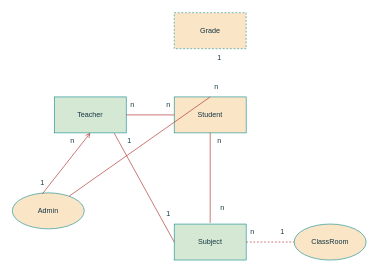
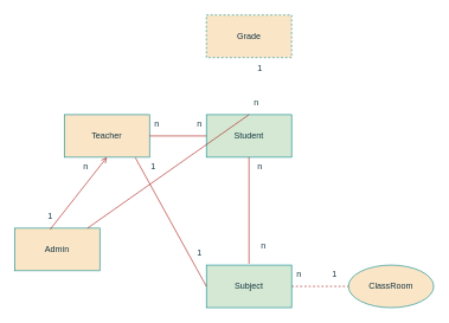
  <mxCell id="0" />
  <mxCell id="1" parent="0" />
- <mxCell id="2" value="Admin" style="ellipse;whiteSpace=wrap;html=1;labelBackgroundColor=none;fillColor=#FAE5C7;strokeColor=#0F8B8D;fontColor=#143642;" parent="1" vertex="1"><mxGeometry x="20" y="321" width="120" height="60" as="geometry" /></mxCell>
- <mxCell id="3" value="Teacher" style="rounded=0;whiteSpace=wrap;html=1;labelBackgroundColor=none;fillColor=#d5e8d4;strokeColor=#0F8B8D;fontColor=#143642;" parent="1" vertex="1"><mxGeometry x="90" y="161" width="120" height="60" as="geometry" /></mxCell>
+ <mxCell id="2" value="Admin" style="rounded=0;whiteSpace=wrap;html=1;labelBackgroundColor=none;fillColor=#FAE5C7;strokeColor=#0F8B8D;fontColor=#143642;" parent="1" vertex="1"><mxGeometry x="20" y="321" width="120" height="60" as="geometry" /></mxCell>
+ <mxCell id="3" value="Teacher" style="rounded=0;whiteSpace=wrap;html=1;labelBackgroundColor=none;fillColor=#FAE5C7;strokeColor=#0F8B8D;fontColor=#143642;" parent="1" vertex="1"><mxGeometry x="90" y="161" width="120" height="60" as="geometry" /></mxCell>
  <mxCell id="4" value="" style="endArrow=open;html=1;rounded=0;entryX=0.5;entryY=1;entryDx=0;entryDy=0;exitX=0.417;exitY=0.03;exitDx=0;exitDy=0;exitPerimeter=0;labelBackgroundColor=none;strokeColor=#A8201A;fontColor=default;" parent="1" source="2" target="3" edge="1"><mxGeometry width="50" height="50" relative="1" as="geometry"><mxPoint x="240" y="411" as="sourcePoint" /><mxPoint x="290" y="361" as="targetPoint" /></mxGeometry></mxCell>
  <mxCell id="5" value="1" style="text;html=1;align=center;verticalAlign=middle;resizable=0;points=[];autosize=1;strokeColor=none;fillColor=none;labelBackgroundColor=none;fontColor=#143642;" parent="1" vertex="1"><mxGeometry x="55" y="289" width="30" height="30" as="geometry" /></mxCell>
  <mxCell id="6" value="n" style="text;html=1;align=center;verticalAlign=middle;resizable=0;points=[];autosize=1;strokeColor=none;fillColor=none;labelBackgroundColor=none;fontColor=#143642;" parent="1" vertex="1"><mxGeometry x="105" y="219" width="30" height="30" as="geometry" /></mxCell>
- <mxCell id="7" value="Student" style="rounded=0;whiteSpace=wrap;html=1;labelBackgroundColor=none;fillColor=#FAE5C7;strokeColor=#0F8B8D;fontColor=#143642;" parent="1" vertex="1"><mxGeometry x="290" y="161" width="120" height="60" as="geometry" /></mxCell>
+ <mxCell id="7" value="Student" style="rounded=0;whiteSpace=wrap;html=1;labelBackgroundColor=none;fillColor=#d5e8d4;strokeColor=#0F8B8D;fontColor=#143642;" parent="1" vertex="1"><mxGeometry x="290" y="161" width="120" height="60" as="geometry" /></mxCell>
  <mxCell id="8" value="" style="endArrow=none;html=1;rounded=0;exitX=1;exitY=0.5;exitDx=0;exitDy=0;labelBackgroundColor=none;strokeColor=#A8201A;fontColor=default;" parent="1" source="3" edge="1"><mxGeometry width="50" height="50" relative="1" as="geometry"><mxPoint x="240" y="241" as="sourcePoint" /><mxPoint x="290" y="191" as="targetPoint" /></mxGeometry></mxCell>
  <mxCell id="9" value="Grade" style="whiteSpace=wrap;html=1;rounded=0;labelBackgroundColor=none;fillColor=#FAE5C7;strokeColor=#0F8B8D;fontColor=#143642;dashed=1;" parent="1" vertex="1"><mxGeometry x="290" y="20.58" width="120" height="60" as="geometry" /></mxCell>
  <mxCell id="10" value="" style="edgeStyle=orthogonalEdgeStyle;rounded=0;orthogonalLoop=1;jettySize=auto;html=1;endArrow=none;labelBackgroundColor=none;strokeColor=#A8201A;fontColor=default;dashed=1;" parent="1" source="11" target="23" edge="1"><mxGeometry relative="1" as="geometry" /></mxCell>
  <mxCell id="11" value="Subject" style="whiteSpace=wrap;html=1;rounded=0;labelBackgroundColor=none;fillColor=#d5e8d4;strokeColor=#0F8B8D;fontColor=#143642;" parent="1" vertex="1"><mxGeometry x="290" y="373" width="120" height="60" as="geometry" /></mxCell>
  <mxCell id="12" value="" style="endArrow=none;html=1;rounded=0;entryX=0.5;entryY=1;entryDx=0;entryDy=0;labelBackgroundColor=none;strokeColor=#A8201A;fontColor=default;" parent="1" target="7" edge="1"><mxGeometry width="50" height="50" relative="1" as="geometry"><mxPoint x="350" y="371" as="sourcePoint" /><mxPoint x="380" y="361" as="targetPoint" /></mxGeometry></mxCell>
  <mxCell id="13" value="" style="endArrow=none;html=1;rounded=0;exitX=0.833;exitY=1.043;exitDx=0;exitDy=0;exitPerimeter=0;entryX=0;entryY=0.5;entryDx=0;entryDy=0;labelBackgroundColor=none;strokeColor=#A8201A;fontColor=default;" parent="1" target="11" edge="1"><mxGeometry width="50" height="50" relative="1" as="geometry"><mxPoint x="189.96" y="221.58" as="sourcePoint" /><mxPoint x="290" y="469" as="targetPoint" /></mxGeometry></mxCell>
  <mxCell id="14" value="" style="endArrow=none;html=1;rounded=0;exitX=0.5;exitY=0;exitDx=0;exitDy=0;labelBackgroundColor=none;strokeColor=#A8201A;fontColor=default;" parent="1" source="7" target="2" edge="1"><mxGeometry width="50" height="50" relative="1" as="geometry"><mxPoint x="346.318" y="17.58" as="sourcePoint" /><mxPoint x="294.16" y="-89" as="targetPoint" /></mxGeometry></mxCell>
  <mxCell id="15" value="1" style="text;html=1;align=center;verticalAlign=middle;resizable=0;points=[];autosize=1;strokeColor=none;fillColor=none;labelBackgroundColor=none;fontColor=#143642;" parent="1" vertex="1"><mxGeometry x="200" y="219" width="30" height="30" as="geometry" /></mxCell>
  <mxCell id="16" value="1" style="text;html=1;align=center;verticalAlign=middle;resizable=0;points=[];autosize=1;strokeColor=none;fillColor=none;labelBackgroundColor=none;fontColor=#143642;" parent="1" vertex="1"><mxGeometry x="265" y="341" width="30" height="30" as="geometry" /></mxCell>
  <mxCell id="17" value="n" style="text;html=1;align=center;verticalAlign=middle;resizable=0;points=[];autosize=1;strokeColor=none;fillColor=none;labelBackgroundColor=none;fontColor=#143642;" parent="1" vertex="1"><mxGeometry x="205" y="159" width="30" height="30" as="geometry" /></mxCell>
  <mxCell id="18" value="n" style="text;html=1;align=center;verticalAlign=middle;resizable=0;points=[];autosize=1;strokeColor=none;fillColor=none;labelBackgroundColor=none;fontColor=#143642;" parent="1" vertex="1"><mxGeometry x="265" y="159" width="30" height="30" as="geometry" /></mxCell>
  <mxCell id="19" value="1" style="text;html=1;align=center;verticalAlign=middle;resizable=0;points=[];autosize=1;strokeColor=none;fillColor=none;labelBackgroundColor=none;fontColor=#143642;" parent="1" vertex="1"><mxGeometry x="350" y="80.58" width="30" height="30" as="geometry" /></mxCell>
  <mxCell id="20" value="n" style="text;html=1;align=center;verticalAlign=middle;resizable=0;points=[];autosize=1;strokeColor=none;fillColor=none;labelBackgroundColor=none;fontColor=#143642;" parent="1" vertex="1"><mxGeometry x="345" y="129" width="30" height="30" as="geometry" /></mxCell>
  <mxCell id="21" value="n" style="text;html=1;align=center;verticalAlign=middle;resizable=0;points=[];autosize=1;strokeColor=none;fillColor=none;labelBackgroundColor=none;fontColor=#143642;" parent="1" vertex="1"><mxGeometry x="350" y="219" width="30" height="30" as="geometry" /></mxCell>
  <mxCell id="22" value="n" style="text;html=1;align=center;verticalAlign=middle;resizable=0;points=[];autosize=1;strokeColor=none;fillColor=none;labelBackgroundColor=none;fontColor=#143642;" parent="1" vertex="1"><mxGeometry x="355" y="331" width="30" height="30" as="geometry" /></mxCell>
  <mxCell id="23" value="ClassRoom" style="ellipse;whiteSpace=wrap;html=1;labelBackgroundColor=none;fillColor=#FAE5C7;strokeColor=#0F8B8D;fontColor=#143642;" parent="1" vertex="1"><mxGeometry x="490" y="373" width="120" height="60" as="geometry" /></mxCell>
  <mxCell id="24" value="n" style="text;html=1;align=center;verticalAlign=middle;resizable=0;points=[];autosize=1;strokeColor=none;fillColor=none;labelBackgroundColor=none;fontColor=#143642;" parent="1" vertex="1"><mxGeometry x="405" y="371" width="30" height="30" as="geometry" /></mxCell>
  <mxCell id="25" value="1" style="text;html=1;align=center;verticalAlign=middle;resizable=0;points=[];autosize=1;strokeColor=none;fillColor=none;labelBackgroundColor=none;fontColor=#143642;" parent="1" vertex="1"><mxGeometry x="455" y="371" width="30" height="30" as="geometry" /></mxCell>
